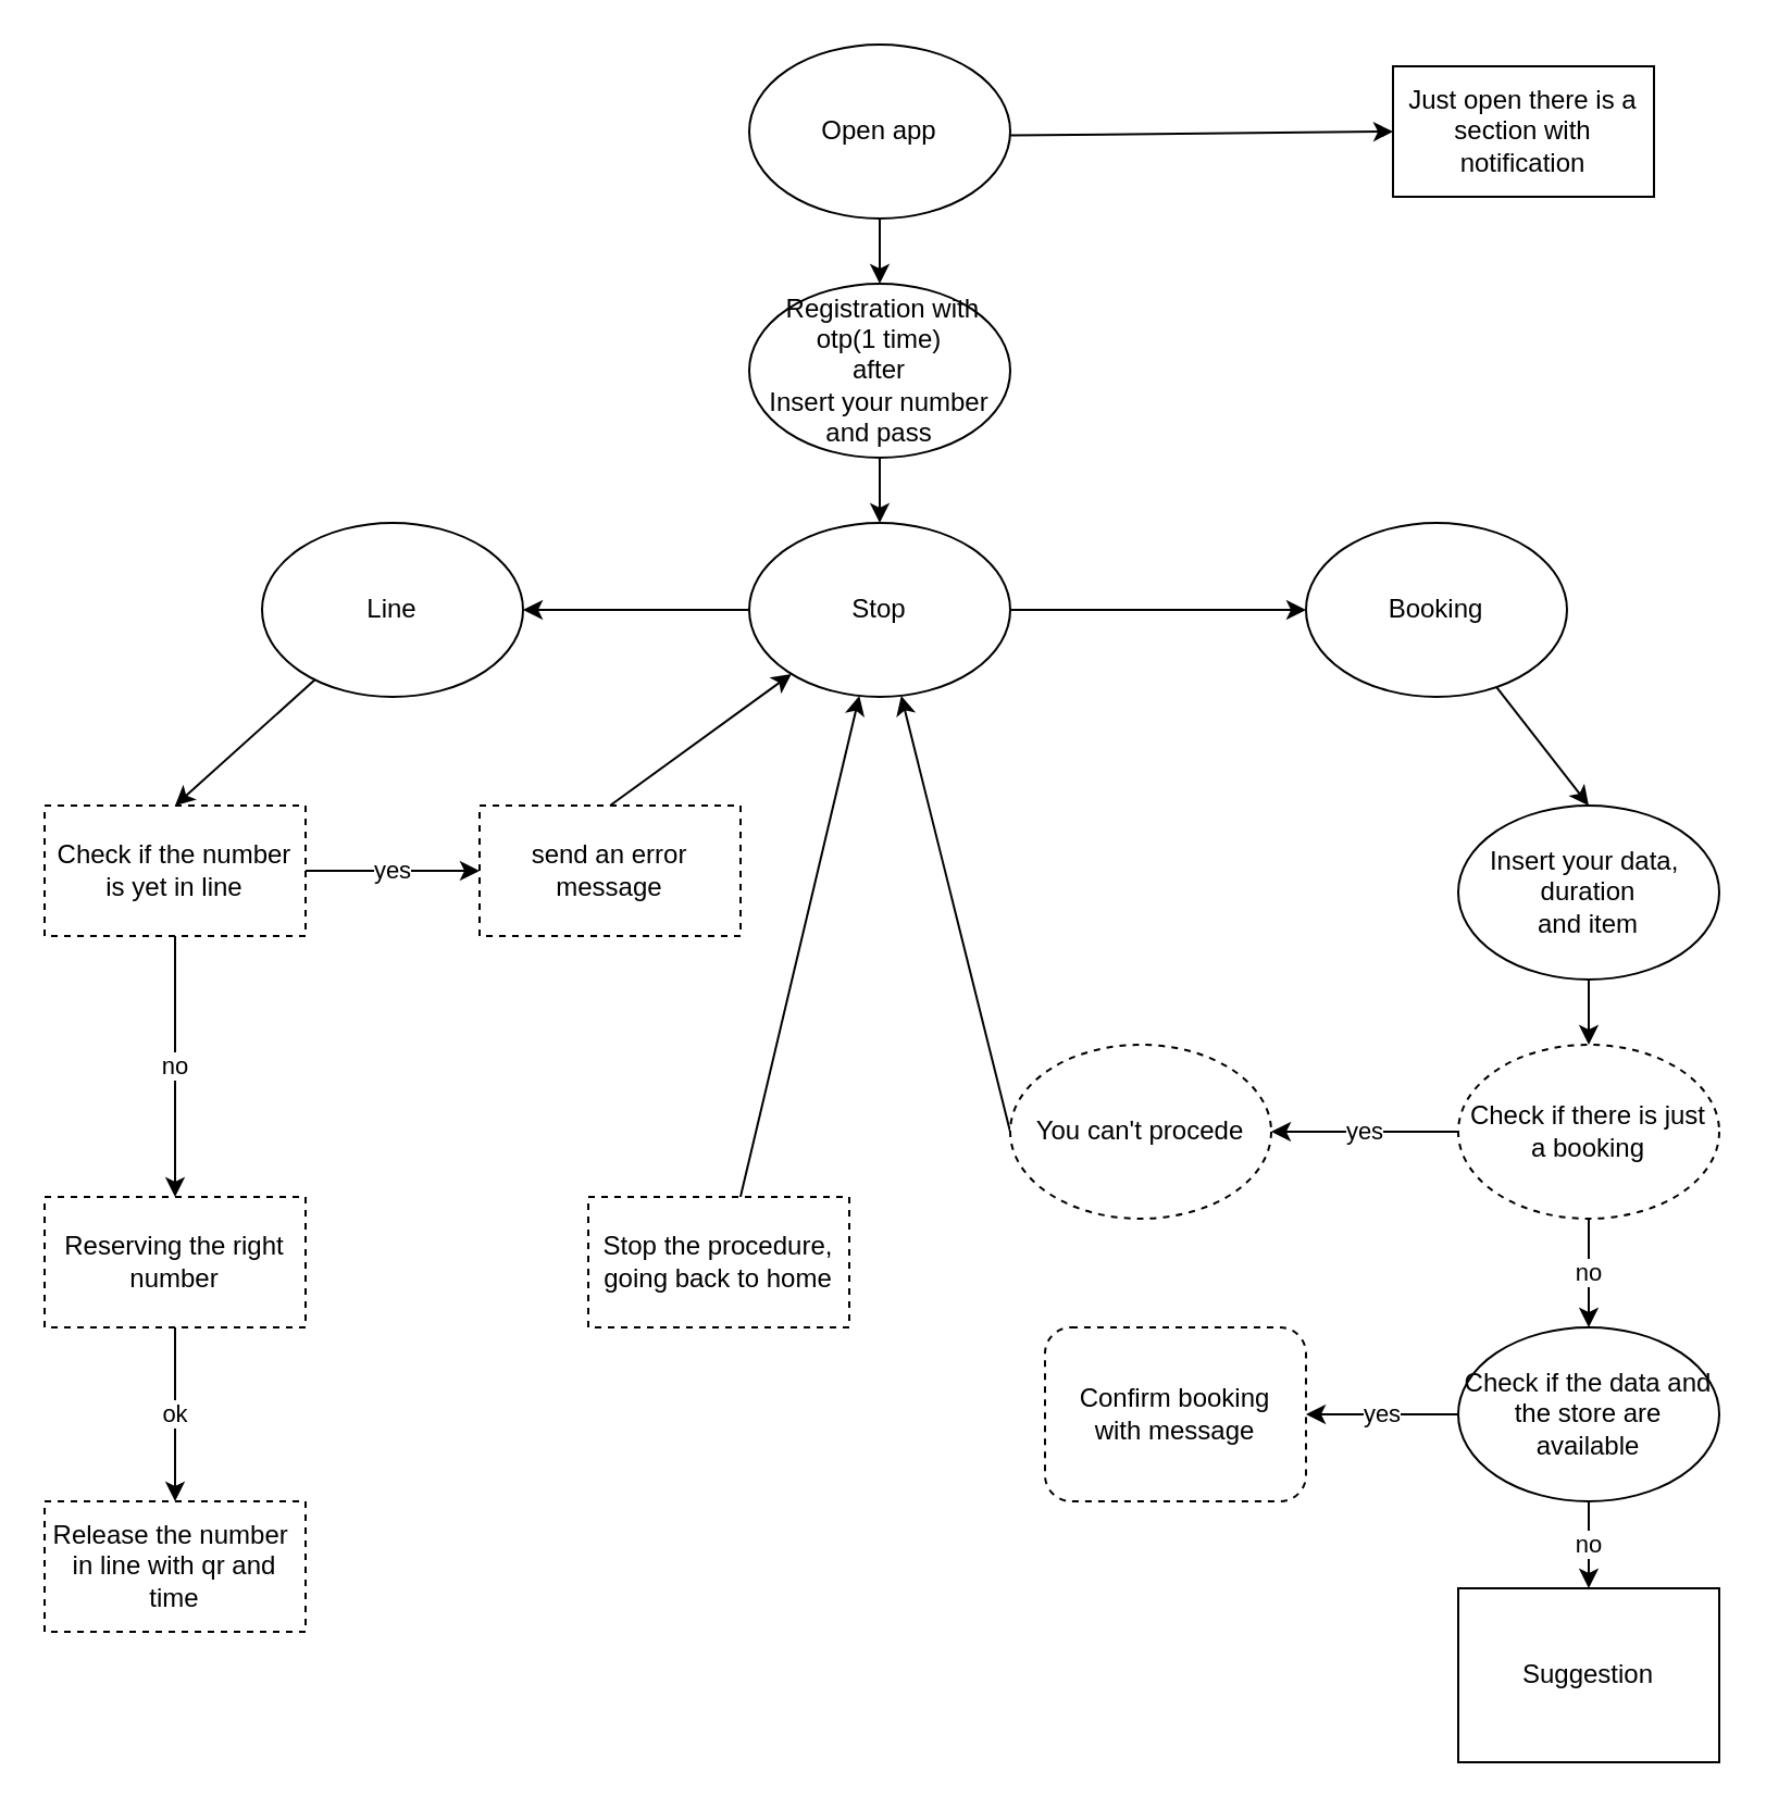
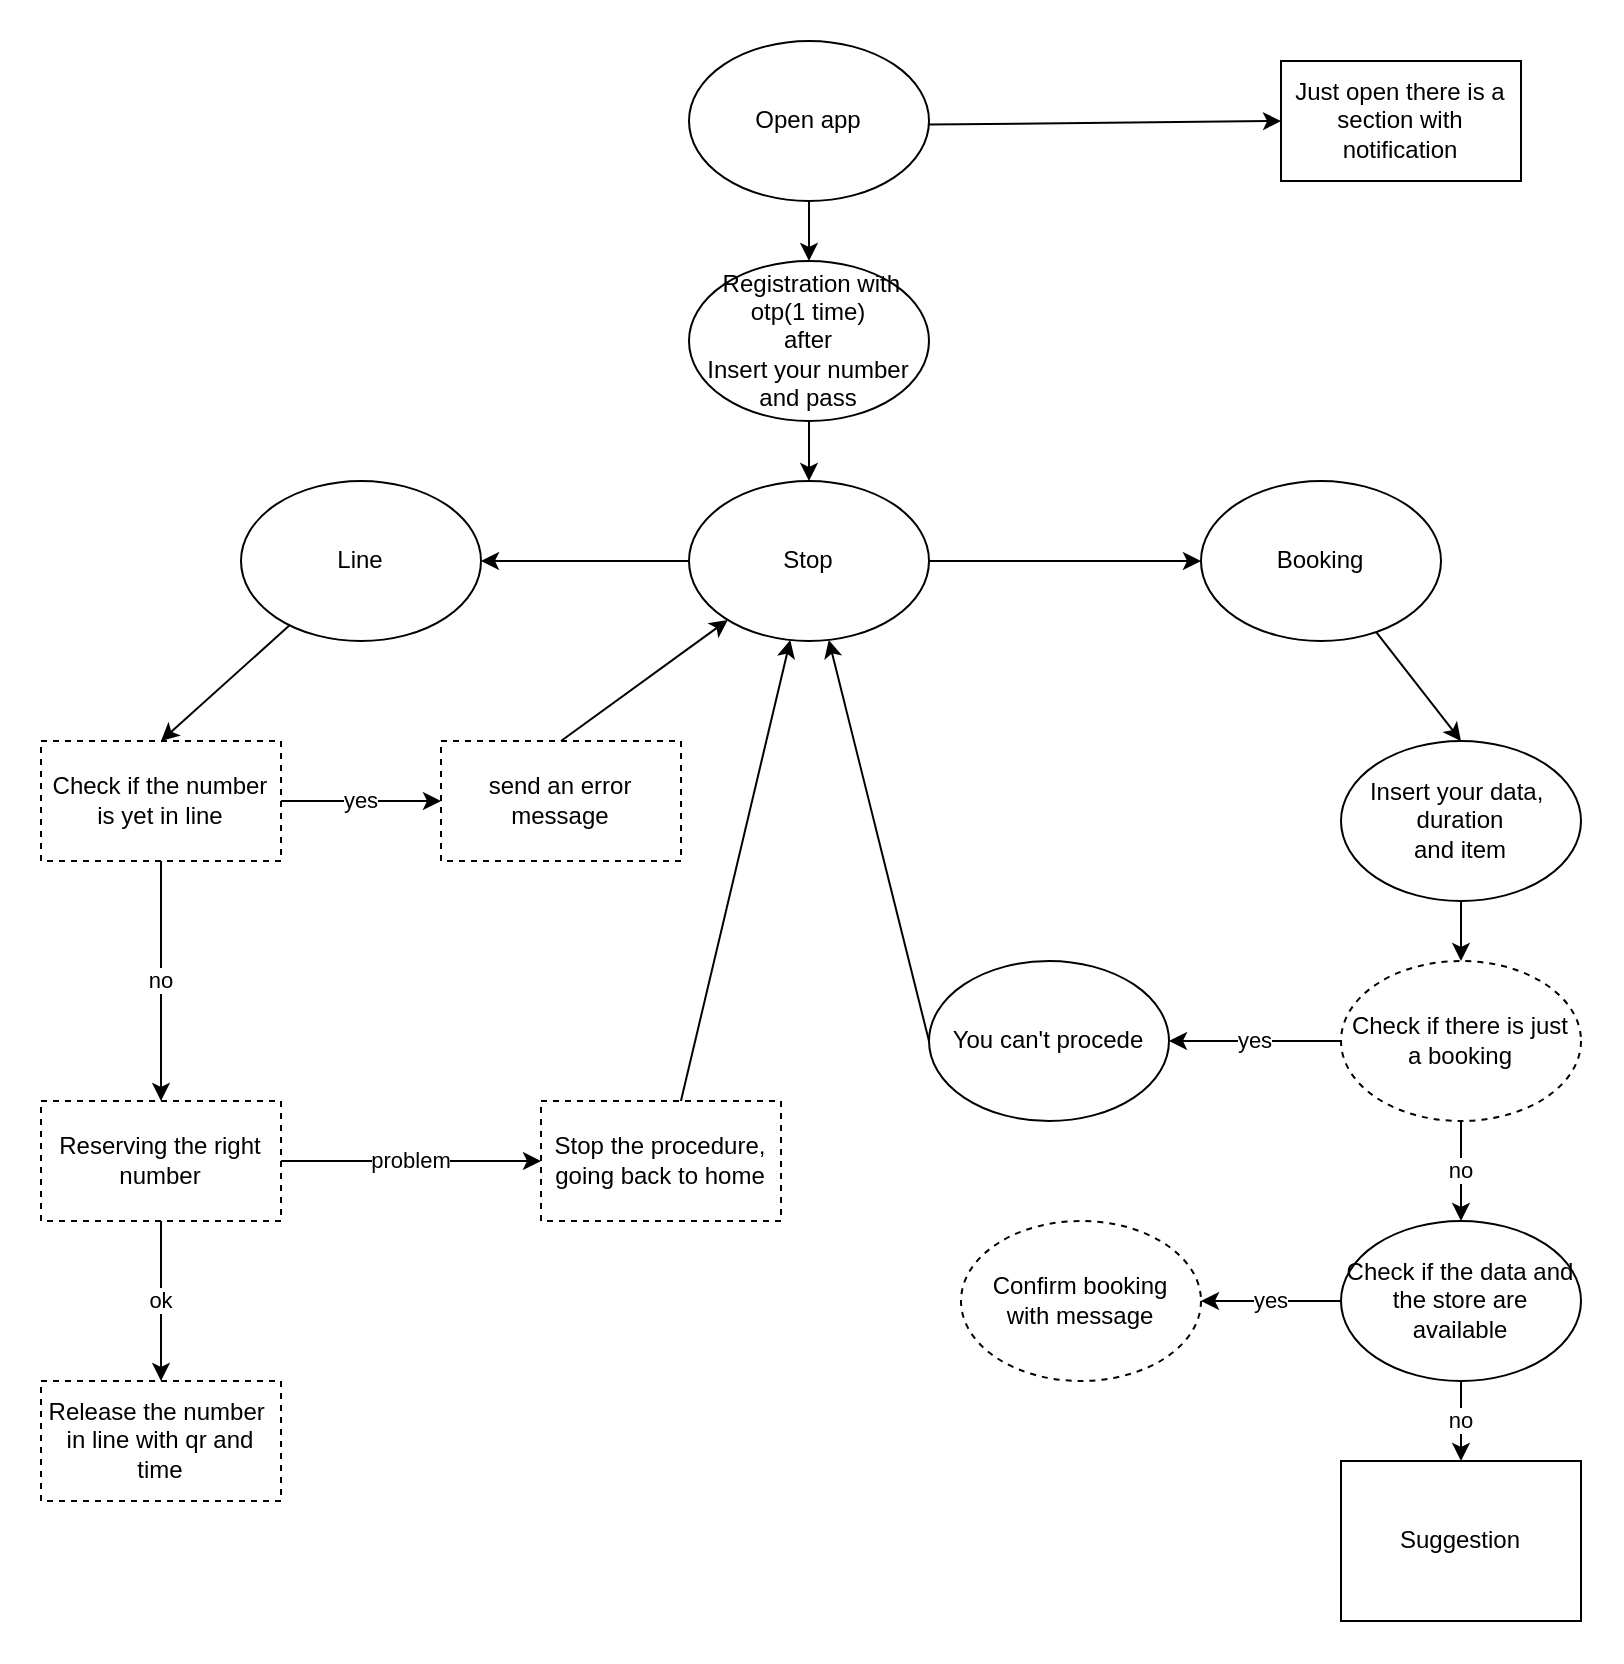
  <mxCell id="0" />
  <mxCell id="1" parent="0" />
  <mxCell id="2" style="rounded=0;orthogonalLoop=1;jettySize=auto;html=1;entryX=0.5;entryY=0;entryDx=0;entryDy=0;" parent="1" source="4" target="35" edge="1"><mxGeometry relative="1" as="geometry"><mxPoint x="404" y="120" as="targetPoint" /></mxGeometry></mxCell>
  <mxCell id="3" style="edgeStyle=none;rounded=0;orthogonalLoop=1;jettySize=auto;html=1;" parent="1" source="4" target="33" edge="1"><mxGeometry relative="1" as="geometry"><mxPoint x="700" y="80" as="targetPoint" /></mxGeometry></mxCell>
  <mxCell id="4" value="Open app" style="ellipse;whiteSpace=wrap;html=1;" parent="1" vertex="1"><mxGeometry x="344" width="120" height="80" as="geometry" y="20" /></mxCell>
  <mxCell id="5" style="edgeStyle=none;rounded=0;orthogonalLoop=1;jettySize=auto;html=1;entryX=0.5;entryY=0;entryDx=0;entryDy=0;" parent="1" source="6" target="11" edge="1"><mxGeometry relative="1" as="geometry"><mxPoint x="198.71" y="301.995" as="targetPoint" /></mxGeometry></mxCell>
  <mxCell id="6" value="Line" style="ellipse;whiteSpace=wrap;html=1;" parent="1" vertex="1"><mxGeometry x="120" y="240" width="120" height="80" as="geometry" /></mxCell>
  <mxCell id="7" style="rounded=0;orthogonalLoop=1;jettySize=auto;html=1;entryX=0.5;entryY=0;entryDx=0;entryDy=0;" parent="1" source="8" target="21" edge="1"><mxGeometry relative="1" as="geometry" /></mxCell>
  <mxCell id="8" value="Booking" style="ellipse;whiteSpace=wrap;html=1;" parent="1" vertex="1"><mxGeometry x="600" y="240" width="120" height="80" as="geometry" /></mxCell>
  <mxCell id="9" value="yes" style="edgeStyle=none;rounded=0;orthogonalLoop=1;jettySize=auto;html=1;" parent="1" source="11" edge="1"><mxGeometry relative="1" as="geometry"><mxPoint x="220" y="400" as="targetPoint" /></mxGeometry></mxCell>
  <mxCell id="10" value="no" style="edgeStyle=none;rounded=0;orthogonalLoop=1;jettySize=auto;html=1;" parent="1" source="11" target="16" edge="1"><mxGeometry relative="1" as="geometry"><mxPoint x="80" y="540" as="targetPoint" /></mxGeometry></mxCell>
  <mxCell id="11" value="Check if the number is yet in line" style="rounded=0;whiteSpace=wrap;html=1;dashed=1;" parent="1" vertex="1"><mxGeometry x="20" y="370" width="120" height="60" as="geometry" /></mxCell>
  <mxCell id="12" style="edgeStyle=none;rounded=0;orthogonalLoop=1;jettySize=auto;html=1;exitX=0.5;exitY=0;exitDx=0;exitDy=0;" parent="1" source="13" target="38" edge="1"><mxGeometry relative="1" as="geometry"><mxPoint x="370" y="290" as="targetPoint" /></mxGeometry></mxCell>
  <mxCell id="13" value="send an error&lt;br&gt;message" style="rounded=0;whiteSpace=wrap;html=1;dashed=1;" parent="1" vertex="1"><mxGeometry x="220" y="370" width="120" height="60" as="geometry" /></mxCell>
  <mxCell id="14" value="ok" style="edgeStyle=none;rounded=0;orthogonalLoop=1;jettySize=auto;html=1;" parent="1" source="16" edge="1" target="17"><mxGeometry relative="1" as="geometry"><mxPoint x="80" y="620" as="targetPoint" /></mxGeometry></mxCell>
+ <mxCell id="15" value="problem" style="edgeStyle=none;rounded=0;orthogonalLoop=1;jettySize=auto;html=1;exitX=1;exitY=0.5;exitDx=0;exitDy=0;entryX=0;entryY=0.5;entryDx=0;entryDy=0;" parent="1" source="16" target="19" edge="1"><mxGeometry relative="1" as="geometry"><mxPoint x="350" y="550" as="targetPoint" /></mxGeometry></mxCell>
  <mxCell id="16" value="Reserving the right number" style="rounded=0;whiteSpace=wrap;html=1;dashed=1;" parent="1" vertex="1"><mxGeometry x="20" y="550" width="120" height="60" as="geometry" /></mxCell>
  <mxCell id="17" value="Release the number&amp;nbsp;&lt;br&gt;in line with qr and time" style="rounded=0;whiteSpace=wrap;html=1;dashed=1;" parent="1" vertex="1"><mxGeometry x="20" y="690" width="120" height="60" as="geometry" /></mxCell>
  <mxCell id="18" style="rounded=0;orthogonalLoop=1;jettySize=auto;html=1;exitX=0.583;exitY=0;exitDx=0;exitDy=0;exitPerimeter=0;" parent="1" source="19" target="38" edge="1"><mxGeometry relative="1" as="geometry"><mxPoint x="440" y="520" as="sourcePoint" /><mxPoint x="250" y="340" as="targetPoint" /></mxGeometry></mxCell>
  <mxCell id="19" value="Stop the procedure,&lt;br&gt;going back to home" style="rounded=0;whiteSpace=wrap;html=1;dashed=1;" parent="1" vertex="1"><mxGeometry x="270" y="550" width="120" height="60" as="geometry" /></mxCell>
  <mxCell id="20" style="edgeStyle=none;rounded=0;orthogonalLoop=1;jettySize=auto;html=1;" parent="1" source="21" target="24" edge="1"><mxGeometry relative="1" as="geometry"><mxPoint x="580" y="450" as="targetPoint" /></mxGeometry></mxCell>
  <mxCell id="21" value="Insert your data,&amp;nbsp;&lt;br&gt;duration&lt;br&gt;and item" style="ellipse;whiteSpace=wrap;html=1;" parent="1" vertex="1"><mxGeometry x="670" y="370" width="120" height="80" as="geometry" /></mxCell>
  <mxCell id="22" value="yes" style="edgeStyle=none;rounded=0;orthogonalLoop=1;jettySize=auto;html=1;entryX=1;entryY=0.5;entryDx=0;entryDy=0;" parent="1" source="24" edge="1" target="27"><mxGeometry relative="1" as="geometry"><mxPoint x="580" y="580" as="targetPoint" /></mxGeometry></mxCell>
  <mxCell id="23" value="no" style="edgeStyle=none;rounded=0;orthogonalLoop=1;jettySize=auto;html=1;" parent="1" source="24" target="30" edge="1"><mxGeometry relative="1" as="geometry"><mxPoint x="710" y="460" as="targetPoint" /></mxGeometry></mxCell>
  <mxCell id="24" value="Check if there is just&lt;br&gt;a booking" style="ellipse;whiteSpace=wrap;html=1;dashed=1;" parent="1" vertex="1"><mxGeometry x="670" y="480" width="120" height="80" as="geometry" /></mxCell>
  <mxCell id="25" style="edgeStyle=none;rounded=0;orthogonalLoop=1;jettySize=auto;html=1;exitX=1;exitY=0.5;exitDx=0;exitDy=0;" parent="1" source="19" target="19" edge="1"><mxGeometry relative="1" as="geometry" /></mxCell>
  <mxCell id="26" style="edgeStyle=none;rounded=0;orthogonalLoop=1;jettySize=auto;html=1;exitX=0;exitY=0.5;exitDx=0;exitDy=0;" parent="1" source="27" target="38" edge="1"><mxGeometry relative="1" as="geometry" /></mxCell>
- <mxCell id="27" value="You can't procede" style="ellipse;whiteSpace=wrap;html=1;dashed=1;" parent="1" vertex="1"><mxGeometry x="464" y="480" width="120" height="80" as="geometry" /></mxCell>
+ <mxCell id="27" value="You can't procede" style="ellipse;whiteSpace=wrap;html=1;dashed=0;" parent="1" vertex="1"><mxGeometry x="464" y="480" width="120" height="80" as="geometry" /></mxCell>
  <mxCell id="28" value="yes" style="edgeStyle=none;rounded=0;orthogonalLoop=1;jettySize=auto;html=1;" parent="1" source="30" target="31" edge="1"><mxGeometry relative="1" as="geometry"><mxPoint x="790" y="750" as="targetPoint" /></mxGeometry></mxCell>
  <mxCell id="29" value="no" style="edgeStyle=none;rounded=0;orthogonalLoop=1;jettySize=auto;html=1;" parent="1" source="30" target="32" edge="1"><mxGeometry relative="1" as="geometry"><mxPoint x="690" y="660" as="targetPoint" /></mxGeometry></mxCell>
  <mxCell id="30" value="Check if the data and&lt;br&gt;the store are available" style="ellipse;whiteSpace=wrap;html=1;" parent="1" vertex="1"><mxGeometry x="670" y="610" width="120" height="80" as="geometry" /></mxCell>
- <mxCell id="31" value="Confirm booking&lt;br&gt;with message" style="whiteSpace=wrap;html=1;dashed=1;rounded=1;" parent="1" vertex="1"><mxGeometry x="480" y="610" width="120" height="80" as="geometry" /></mxCell>
+ <mxCell id="31" value="Confirm booking&lt;br&gt;with message" style="ellipse;whiteSpace=wrap;html=1;dashed=1;" parent="1" vertex="1"><mxGeometry x="480" y="610" width="120" height="80" as="geometry" /></mxCell>
  <mxCell id="32" value="Suggestion" style="whiteSpace=wrap;html=1;rounded=0;" parent="1" vertex="1"><mxGeometry x="670" y="730" width="120" height="80" as="geometry" /></mxCell>
  <mxCell id="33" value="Just open there is a section with notification" style="rounded=0;whiteSpace=wrap;html=1;" parent="1" vertex="1"><mxGeometry x="640" y="30" width="120" height="60" as="geometry" /></mxCell>
  <mxCell id="34" style="edgeStyle=none;rounded=0;orthogonalLoop=1;jettySize=auto;html=1;exitX=0.5;exitY=1;exitDx=0;exitDy=0;entryX=0.5;entryY=0;entryDx=0;entryDy=0;" edge="1" parent="1" source="35" target="38"><mxGeometry relative="1" as="geometry" /></mxCell>
  <mxCell id="35" value="&amp;nbsp;Registration with otp(1 time)&lt;br&gt;after&lt;br&gt;Insert your number&lt;br&gt;and pass" style="ellipse;whiteSpace=wrap;html=1;" parent="1" vertex="1"><mxGeometry x="344" y="130" width="120" height="80" as="geometry" /></mxCell>
  <mxCell id="36" style="edgeStyle=none;rounded=0;orthogonalLoop=1;jettySize=auto;html=1;exitX=1;exitY=0.5;exitDx=0;exitDy=0;" parent="1" source="38" target="8" edge="1"><mxGeometry relative="1" as="geometry" /></mxCell>
  <mxCell id="37" style="edgeStyle=none;rounded=0;orthogonalLoop=1;jettySize=auto;html=1;exitX=0;exitY=0.5;exitDx=0;exitDy=0;" parent="1" source="38" target="6" edge="1"><mxGeometry relative="1" as="geometry" /></mxCell>
  <mxCell id="38" value="Stop" style="ellipse;whiteSpace=wrap;html=1;" parent="1" vertex="1"><mxGeometry x="344" y="240" width="120" height="80" as="geometry" /></mxCell>
